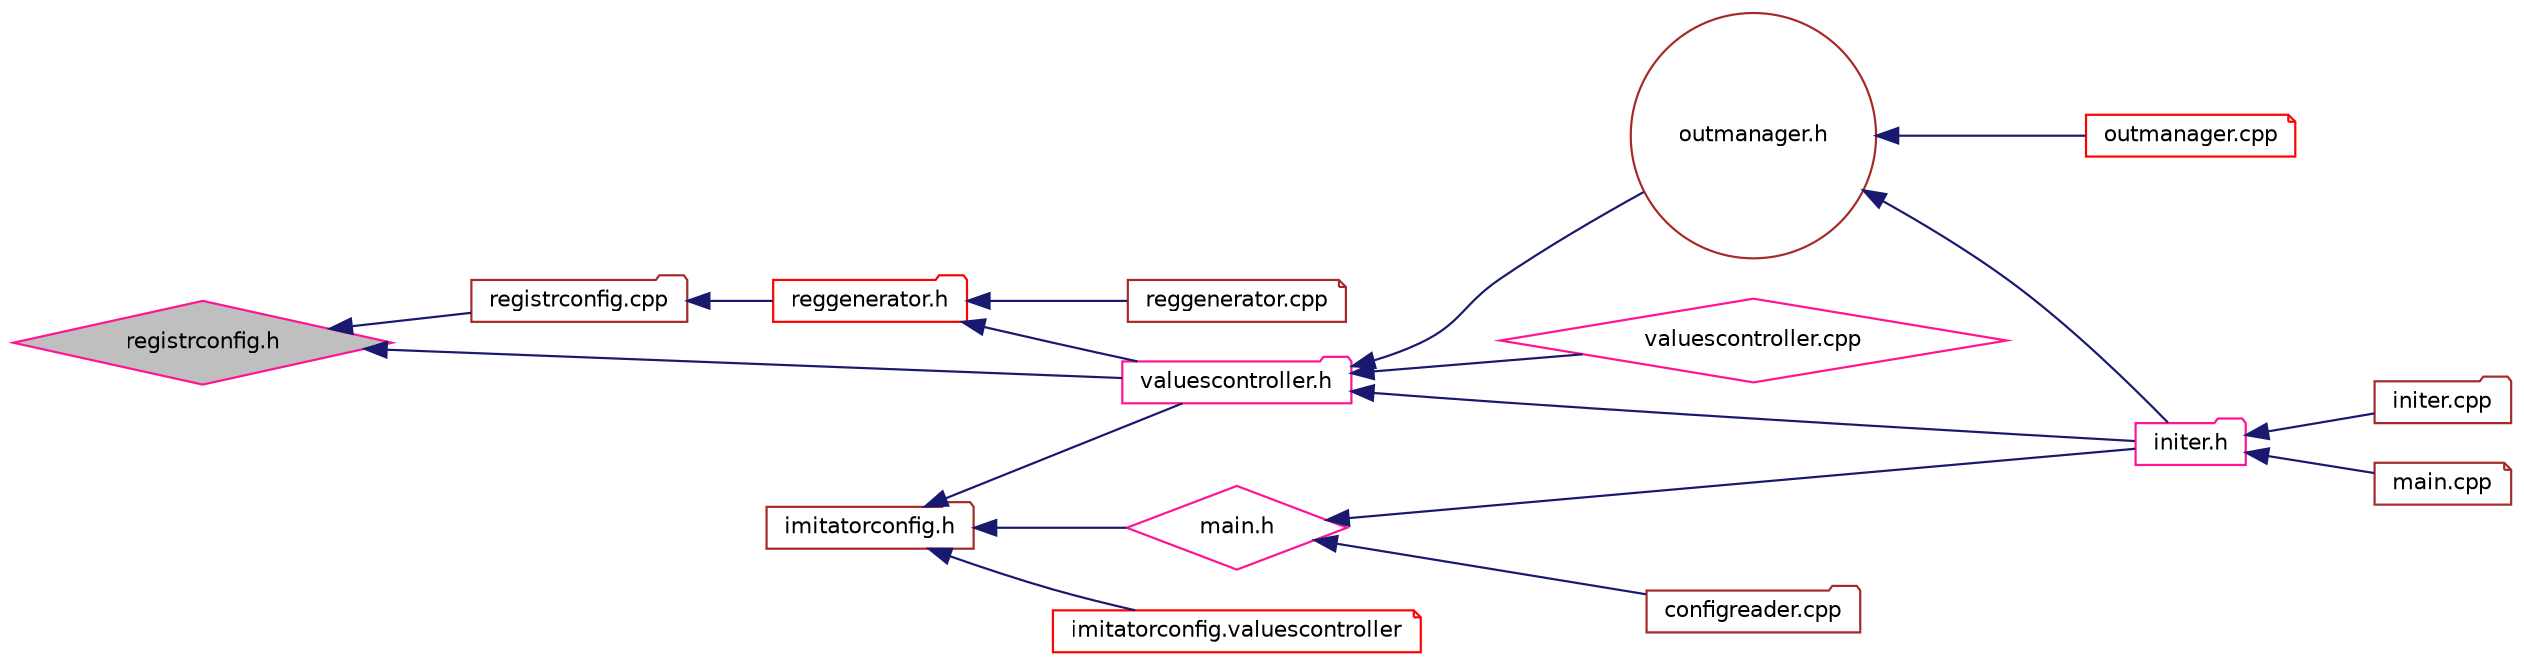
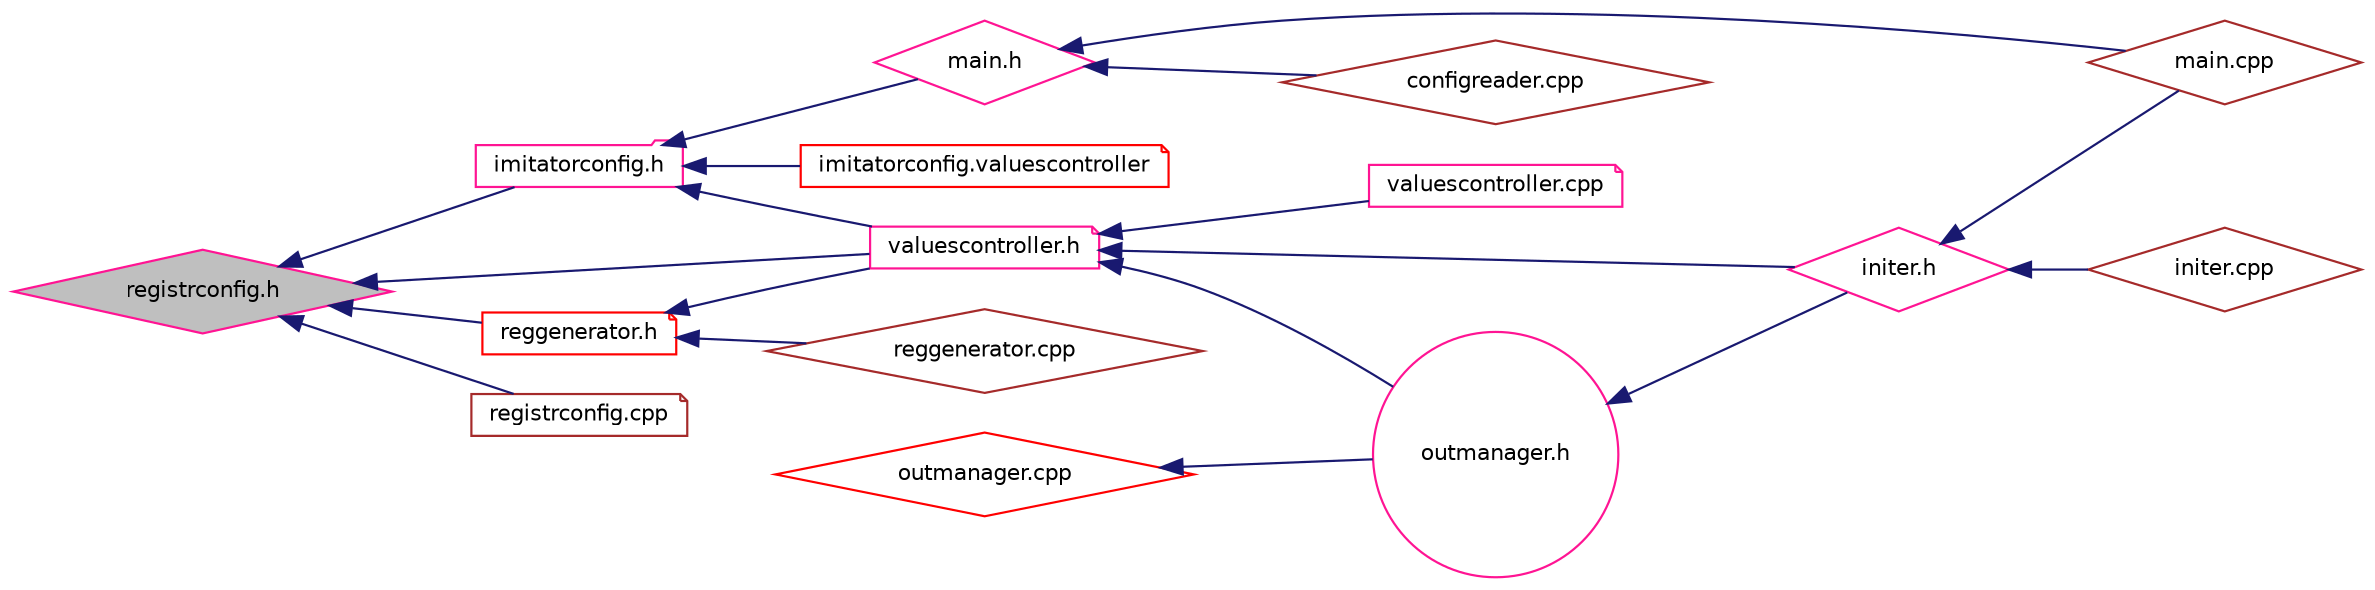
  digraph {
    rankdir=LR
    node [color=brown fillcolor=white fontname=Helvetica fontsize=10 shape=note style=filled]
    edge [color=midnightblue dir=back fontname=Helvetica fontsize=10 labelfontname=Helvetica labelfontsize=10 style=solid]
    n1 [color=deeppink fillcolor=grey75 fontcolor=black height=0.2 label="registrconfig.h" shape=diamond width=0.4]
-   n2 [height=0.2 label="imitatorconfig.h" shape=folder width=0.4]
-   n3 [color=deeppink height=0.2 label="valuescontroller.h" shape=folder width=0.4]
-   n4 [color=red height=0.2 label="reggenerator.h" shape=folder width=0.4]
-   n5 [height=0.2 label="registrconfig.cpp" shape=folder width=0.4]
+   n2 [color=deeppink height=0.2 label="imitatorconfig.h" shape=folder width=0.4]
+   n3 [color=deeppink height=0.2 label="valuescontroller.h" width=0.4]
+   n4 [color=red height=0.2 label="reggenerator.h" width=0.4]
+   n5 [height=0.2 label="registrconfig.cpp" width=0.4]
    n6 [color=deeppink height=0.2 label="main.h" shape=diamond width=0.4]
    n7 [color=red height=0.2 label="imitatorconfig.valuescontroller" width=0.4]
-   n8 [color=deeppink height=0.2 label="initer.h" shape=folder width=0.4]
-   n9 [height=0.2 label="outmanager.h" shape=circle width=0.4]
-   n10 [color=deeppink height=0.2 label="valuescontroller.cpp" shape=diamond width=0.4]
-   n11 [height=0.2 label="reggenerator.cpp" width=0.4]
-   n12 [height=0.2 label="configreader.cpp" shape=folder width=0.4]
-   n13 [height=0.2 label="initer.cpp" shape=folder width=0.4]
-   n14 [height=0.2 label="main.cpp" width=0.4]
-   n15 [color=red height=0.2 label="outmanager.cpp" width=0.4]
+   n8 [color=deeppink height=0.2 label="initer.h" shape=diamond width=0.4]
+   n9 [color=deeppink height=0.2 label="outmanager.h" shape=circle width=0.4]
+   n10 [color=deeppink height=0.2 label="valuescontroller.cpp" width=0.4]
+   n11 [height=0.2 label="reggenerator.cpp" shape=diamond width=0.4]
+   n12 [height=0.2 label="configreader.cpp" shape=diamond width=0.4]
+   n13 [height=0.2 label="initer.cpp" shape=diamond width=0.4]
+   n14 [height=0.2 label="main.cpp" shape=diamond width=0.4]
+   n15 [color=red height=0.2 label="outmanager.cpp" shape=diamond width=0.4]
+   n1 -> n2
    n1 -> n3
-   n5 -> n4
+   n1 -> n4
    n1 -> n5
    n2 -> n3
    n2 -> n6
    n2 -> n7
    n3 -> n8
    n3 -> n9
    n3 -> n10
    n4 -> n3
    n4 -> n11
-   n6 -> n8
+   n6 -> n14
    n6 -> n12
    n8 -> n13
    n8 -> n14
    n9 -> n8
-   n9 -> n15
+   n15 -> n9
  }
